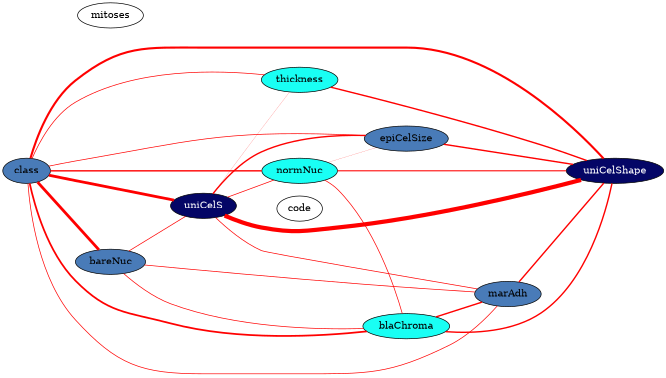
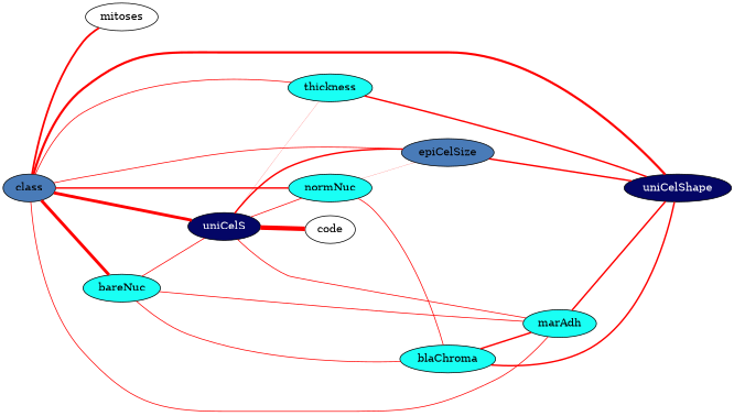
  graph {
    rankdir=LR
    node [fillcolor="#19fff4" style=filled]
    edge [color=red penwidth=1.0]
    code [fillcolor="" style=""]
    mitoses [fillcolor="" style=""]
    uniCelS [fillcolor="#040666" fontcolor=white]
    uniCelShape [fillcolor="#040666" fontcolor=white]
-   marAdh [fillcolor="#497bb8"]
+   marAdh
    epiCelSize [fillcolor="#497bb8"]
    thickness
    normNuc
    blaChroma
-   bareNuc [fillcolor="#497bb8"]
+   bareNuc
    class [fillcolor="#497bb8"]
-   uniCelS -- uniCelShape [penwidth=6.0]
+   uniCelS -- code [penwidth=6.0]
    uniCelS -- marAdh
    uniCelS -- epiCelSize [penwidth=2.0]
    uniCelS -- thickness [penwidth=0.2]
    uniCelS -- normNuc
    marAdh -- uniCelShape [penwidth=2.0]
    epiCelSize -- uniCelShape [penwidth=2.0]
    thickness -- uniCelShape [penwidth=2.0]
-   normNuc -- uniCelShape [penwidth=1.5]
    normNuc -- epiCelSize [penwidth=0.2]
    normNuc -- blaChroma
    blaChroma -- uniCelShape [penwidth=2.0]
    blaChroma -- marAdh [penwidth=2.0]
    bareNuc -- uniCelS
    bareNuc -- marAdh
    bareNuc -- blaChroma
    class -- uniCelS [penwidth=4.0]
    class -- uniCelShape [penwidth=3.0]
    class -- marAdh
    class -- epiCelSize
    class -- thickness
    class -- normNuc [penwidth=2.0]
-   class -- blaChroma [penwidth=2.5]
+   class -- mitoses [penwidth=2.5]
    class -- bareNuc [penwidth=4.0]
  }
